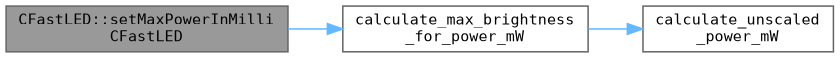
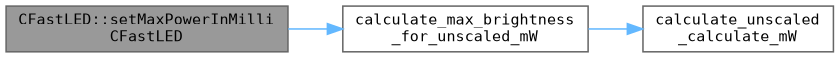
  digraph {
    fontname="DejaVu Sans Mono"
    rankdir=LR
    node [color=grey40 fillcolor=white fontname="DejaVu Sans Mono" fontsize=10 shape=box style=filled]
    edge [color=steelblue1 fontname="DejaVu Sans Mono" fontsize=10 labelfontname=Helvetica labelfontsize=10 style=solid]
    n1 [color=gray40 fillcolor=grey60 fontcolor=black height=0.2 label="CFastLED::setMaxPowerInMilli\lCFastLED" width=0.4]
-   n2 [height=0.2 label="calculate_max_brightness\l_for_power_mW" width=0.4]
-   n3 [height=0.2 label="calculate_unscaled\l_power_mW" width=0.4]
+   n2 [height=0.2 label="calculate_max_brightness\l_for_unscaled_mW" width=0.4]
+   n3 [height=0.2 label="calculate_unscaled\l_calculate_mW" width=0.4]
    n1 -> n2
    n2 -> n3
  }
